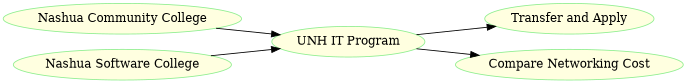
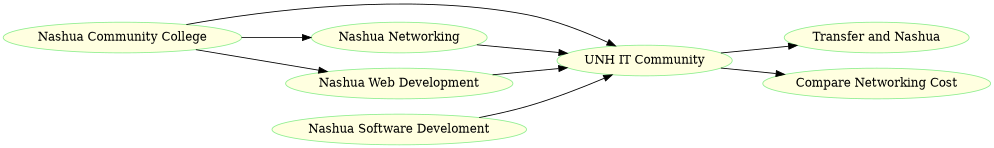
  digraph {
    rankdir=LR
    node [color=lightgreen fillcolor=lightyellow style=filled]
-   n1 [label="Transfer and Apply"]
+   n1 [label="Transfer and Nashua"]
    n2 [label="Compare Networking Cost"]
-   n3 [label="UNH IT Program"]
+   n3 [label="UNH IT Community"]
    n4 [label="Nashua Community College"]
-   n7 [label="Nashua Software College"]
+   n5 [label="Nashua Networking"]
+   n6 [label="Nashua Web Development"]
+   n7 [label="Nashua Software Develoment"]
    n3 -> n1
    n3 -> n2
    n4 -> n3
+   n4 -> n5
+   n4 -> n6
+   n5 -> n3
+   n6 -> n3
    n7 -> n3
  }
